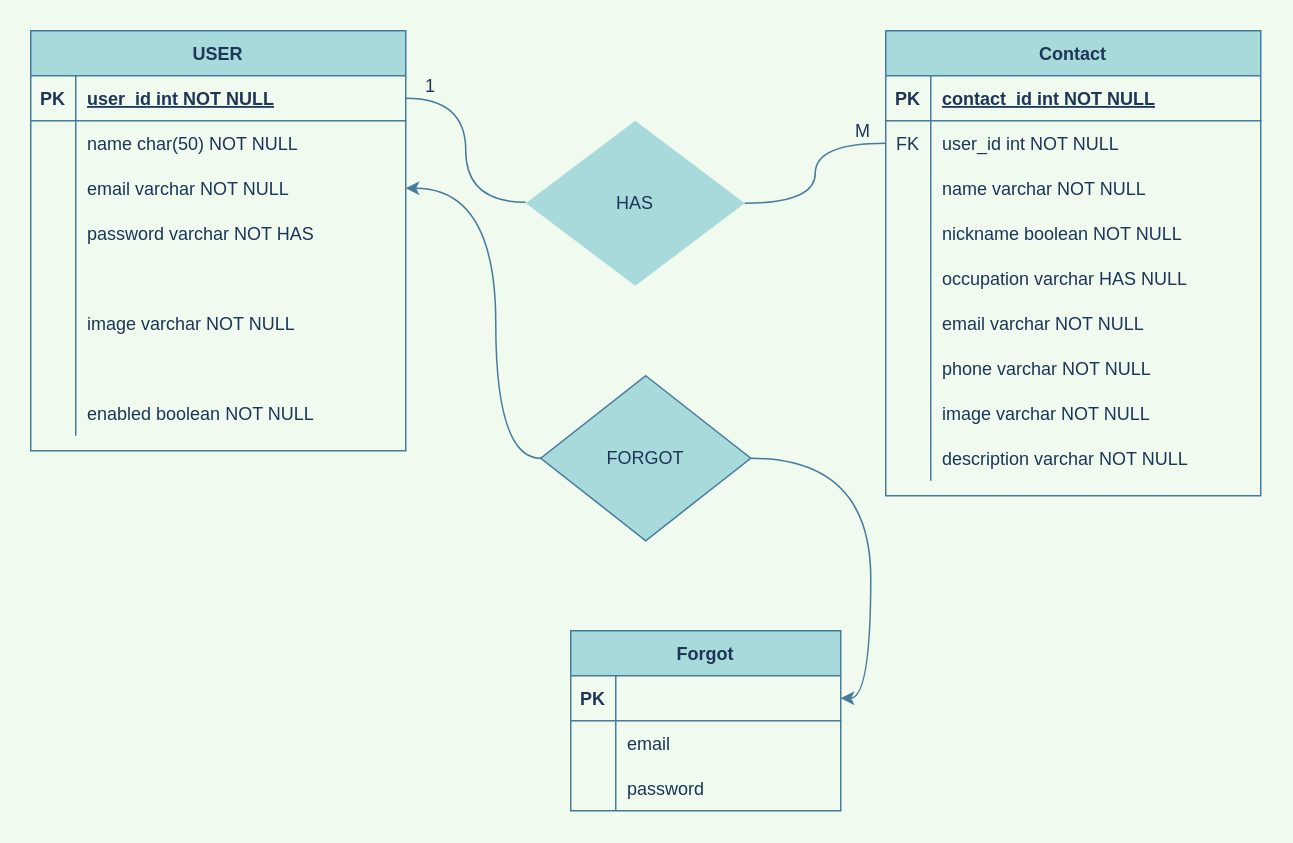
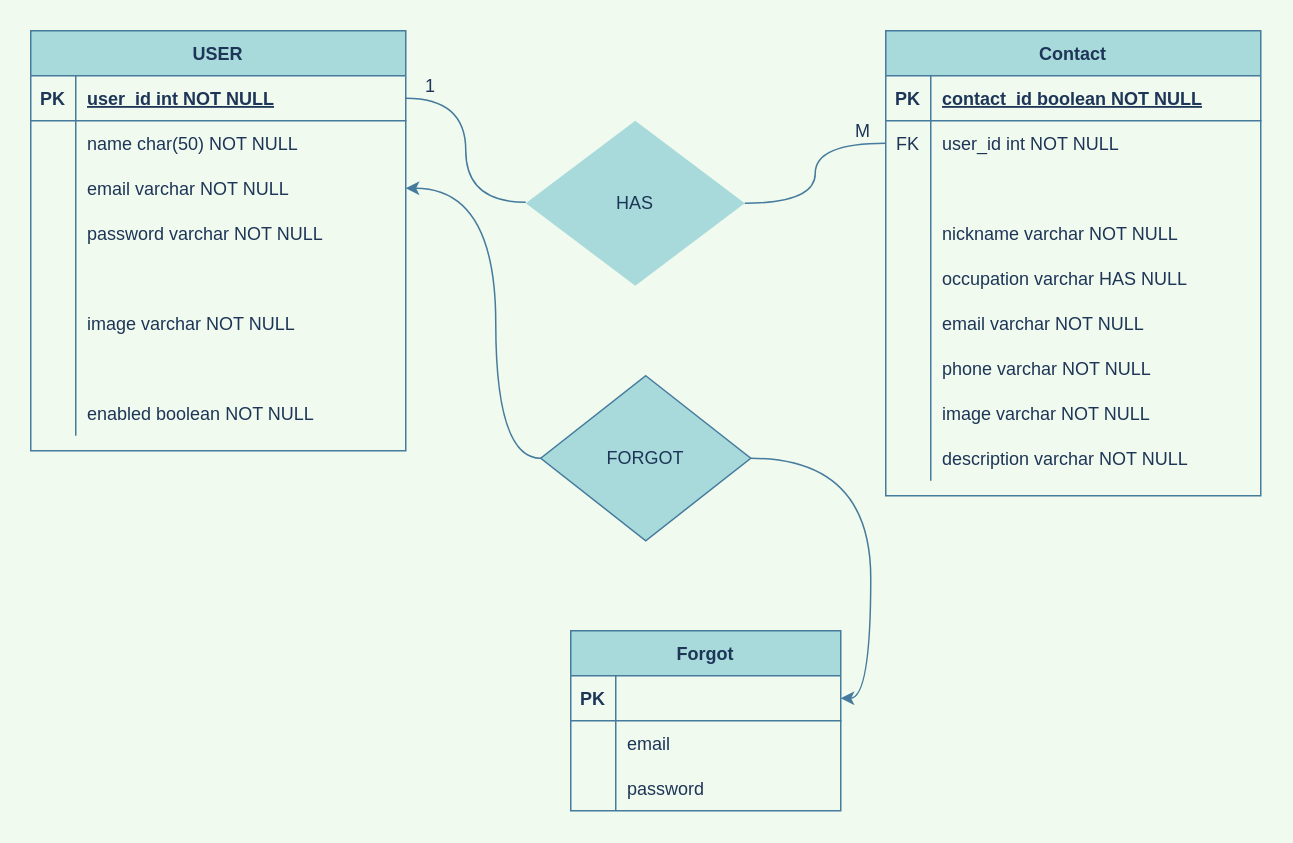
  <mxCell id="0" />
  <mxCell id="1" parent="0" />
  <mxCell id="2" value="Contact" style="shape=table;startSize=30;container=1;collapsible=1;childLayout=tableLayout;fixedRows=1;rowLines=0;fontStyle=1;align=center;resizeLast=1;fillColor=#A8DADC;strokeColor=#457B9D;fontColor=#1D3557;" parent="1" vertex="1"><mxGeometry x="590" y="20" width="250" height="310" as="geometry" /></mxCell>
  <mxCell id="3" value="" style="shape=partialRectangle;collapsible=0;dropTarget=0;pointerEvents=0;fillColor=none;points=[[0,0.5],[1,0.5]];portConstraint=eastwest;top=0;left=0;right=0;bottom=1;strokeColor=#457B9D;fontColor=#1D3557;" parent="2" vertex="1"><mxGeometry y="30" width="250" height="30" as="geometry" /></mxCell>
  <mxCell id="4" value="PK" style="shape=partialRectangle;overflow=hidden;connectable=0;fillColor=none;top=0;left=0;bottom=0;right=0;fontStyle=1;strokeColor=#457B9D;fontColor=#1D3557;" parent="3" vertex="1"><mxGeometry width="30" height="30" as="geometry" /></mxCell>
- <mxCell id="5" value="contact_id int NOT NULL " style="shape=partialRectangle;overflow=hidden;connectable=0;fillColor=none;top=0;left=0;bottom=0;right=0;align=left;spacingLeft=6;fontStyle=5;strokeColor=#457B9D;fontColor=#1D3557;" parent="3" vertex="1"><mxGeometry x="30" width="220" height="30" as="geometry" /></mxCell>
+ <mxCell id="5" value="contact_id boolean NOT NULL " style="shape=partialRectangle;overflow=hidden;connectable=0;fillColor=none;top=0;left=0;bottom=0;right=0;align=left;spacingLeft=6;fontStyle=5;strokeColor=#457B9D;fontColor=#1D3557;" parent="3" vertex="1"><mxGeometry x="30" width="220" height="30" as="geometry" /></mxCell>
  <mxCell id="6" value="" style="shape=partialRectangle;collapsible=0;dropTarget=0;pointerEvents=0;fillColor=none;points=[[0,0.5],[1,0.5]];portConstraint=eastwest;top=0;left=0;right=0;bottom=0;strokeColor=#457B9D;fontColor=#1D3557;" parent="2" vertex="1"><mxGeometry y="60" width="250" height="30" as="geometry" /></mxCell>
  <mxCell id="7" value="FK" style="shape=partialRectangle;overflow=hidden;connectable=0;fillColor=none;top=0;left=0;bottom=0;right=0;strokeColor=#457B9D;fontColor=#1D3557;" parent="6" vertex="1"><mxGeometry width="30" height="30" as="geometry" /></mxCell>
  <mxCell id="8" value="user_id int NOT NULL" style="shape=partialRectangle;overflow=hidden;connectable=0;fillColor=none;top=0;left=0;bottom=0;right=0;align=left;spacingLeft=6;strokeColor=#457B9D;fontColor=#1D3557;" parent="6" vertex="1"><mxGeometry x="30" width="220" height="30" as="geometry" /></mxCell>
  <mxCell id="9" value="" style="shape=partialRectangle;collapsible=0;dropTarget=0;pointerEvents=0;fillColor=none;points=[[0,0.5],[1,0.5]];portConstraint=eastwest;top=0;left=0;right=0;bottom=0;strokeColor=#457B9D;fontColor=#1D3557;" parent="2" vertex="1"><mxGeometry y="90" width="250" height="30" as="geometry" /></mxCell>
  <mxCell id="10" value="" style="shape=partialRectangle;overflow=hidden;connectable=0;fillColor=none;top=0;left=0;bottom=0;right=0;strokeColor=#457B9D;fontColor=#1D3557;" parent="9" vertex="1"><mxGeometry width="30" height="30" as="geometry" /></mxCell>
- <mxCell id="11" value="name varchar NOT NULL" style="shape=partialRectangle;overflow=hidden;connectable=0;fillColor=none;top=0;left=0;bottom=0;right=0;align=left;spacingLeft=6;strokeColor=#457B9D;fontColor=#1D3557;" parent="9" vertex="1"><mxGeometry x="30" width="220" height="30" as="geometry" /></mxCell>
  <mxCell id="12" value="" style="shape=partialRectangle;collapsible=0;dropTarget=0;pointerEvents=0;fillColor=none;points=[[0,0.5],[1,0.5]];portConstraint=eastwest;top=0;left=0;right=0;bottom=0;strokeColor=#457B9D;fontColor=#1D3557;" parent="2" vertex="1"><mxGeometry y="120" width="250" height="30" as="geometry" /></mxCell>
  <mxCell id="13" value="" style="shape=partialRectangle;overflow=hidden;connectable=0;fillColor=none;top=0;left=0;bottom=0;right=0;strokeColor=#457B9D;fontColor=#1D3557;" parent="12" vertex="1"><mxGeometry width="30" height="30" as="geometry" /></mxCell>
- <mxCell id="14" value="nickname boolean NOT NULL" style="shape=partialRectangle;overflow=hidden;connectable=0;fillColor=none;top=0;left=0;bottom=0;right=0;align=left;spacingLeft=6;strokeColor=#457B9D;fontColor=#1D3557;" parent="12" vertex="1"><mxGeometry x="30" width="220" height="30" as="geometry" /></mxCell>
+ <mxCell id="14" value="nickname varchar NOT NULL" style="shape=partialRectangle;overflow=hidden;connectable=0;fillColor=none;top=0;left=0;bottom=0;right=0;align=left;spacingLeft=6;strokeColor=#457B9D;fontColor=#1D3557;" parent="12" vertex="1"><mxGeometry x="30" width="220" height="30" as="geometry" /></mxCell>
  <mxCell id="15" value="" style="shape=partialRectangle;collapsible=0;dropTarget=0;pointerEvents=0;fillColor=none;points=[[0,0.5],[1,0.5]];portConstraint=eastwest;top=0;left=0;right=0;bottom=0;strokeColor=#457B9D;fontColor=#1D3557;" parent="2" vertex="1"><mxGeometry y="150" width="250" height="30" as="geometry" /></mxCell>
  <mxCell id="16" value="" style="shape=partialRectangle;overflow=hidden;connectable=0;fillColor=none;top=0;left=0;bottom=0;right=0;strokeColor=#457B9D;fontColor=#1D3557;" parent="15" vertex="1"><mxGeometry width="30" height="30" as="geometry" /></mxCell>
  <mxCell id="17" value="occupation varchar HAS NULL" style="shape=partialRectangle;overflow=hidden;connectable=0;fillColor=none;top=0;left=0;bottom=0;right=0;align=left;spacingLeft=6;strokeColor=#457B9D;fontColor=#1D3557;" parent="15" vertex="1"><mxGeometry x="30" width="220" height="30" as="geometry" /></mxCell>
  <mxCell id="18" value="" style="shape=partialRectangle;collapsible=0;dropTarget=0;pointerEvents=0;fillColor=none;points=[[0,0.5],[1,0.5]];portConstraint=eastwest;top=0;left=0;right=0;bottom=0;strokeColor=#457B9D;fontColor=#1D3557;" parent="2" vertex="1"><mxGeometry y="180" width="250" height="30" as="geometry" /></mxCell>
  <mxCell id="19" value="" style="shape=partialRectangle;overflow=hidden;connectable=0;fillColor=none;top=0;left=0;bottom=0;right=0;strokeColor=#457B9D;fontColor=#1D3557;" parent="18" vertex="1"><mxGeometry width="30" height="30" as="geometry" /></mxCell>
  <mxCell id="20" value="email varchar NOT NULL" style="shape=partialRectangle;overflow=hidden;connectable=0;fillColor=none;top=0;left=0;bottom=0;right=0;align=left;spacingLeft=6;strokeColor=#457B9D;fontColor=#1D3557;" parent="18" vertex="1"><mxGeometry x="30" width="220" height="30" as="geometry" /></mxCell>
  <mxCell id="21" value="" style="shape=partialRectangle;collapsible=0;dropTarget=0;pointerEvents=0;fillColor=none;points=[[0,0.5],[1,0.5]];portConstraint=eastwest;top=0;left=0;right=0;bottom=0;strokeColor=#457B9D;fontColor=#1D3557;" parent="2" vertex="1"><mxGeometry y="210" width="250" height="30" as="geometry" /></mxCell>
  <mxCell id="22" value="" style="shape=partialRectangle;overflow=hidden;connectable=0;fillColor=none;top=0;left=0;bottom=0;right=0;strokeColor=#457B9D;fontColor=#1D3557;" parent="21" vertex="1"><mxGeometry width="30" height="30" as="geometry" /></mxCell>
  <mxCell id="23" value="phone varchar NOT NULL" style="shape=partialRectangle;overflow=hidden;connectable=0;fillColor=none;top=0;left=0;bottom=0;right=0;align=left;spacingLeft=6;strokeColor=#457B9D;fontColor=#1D3557;" parent="21" vertex="1"><mxGeometry x="30" width="220" height="30" as="geometry" /></mxCell>
  <mxCell id="24" value="" style="shape=partialRectangle;collapsible=0;dropTarget=0;pointerEvents=0;fillColor=none;points=[[0,0.5],[1,0.5]];portConstraint=eastwest;top=0;left=0;right=0;bottom=0;strokeColor=#457B9D;fontColor=#1D3557;" parent="2" vertex="1"><mxGeometry y="240" width="250" height="30" as="geometry" /></mxCell>
  <mxCell id="25" value="" style="shape=partialRectangle;overflow=hidden;connectable=0;fillColor=none;top=0;left=0;bottom=0;right=0;strokeColor=#457B9D;fontColor=#1D3557;" parent="24" vertex="1"><mxGeometry width="30" height="30" as="geometry" /></mxCell>
  <mxCell id="26" value="image varchar NOT NULL" style="shape=partialRectangle;overflow=hidden;connectable=0;fillColor=none;top=0;left=0;bottom=0;right=0;align=left;spacingLeft=6;strokeColor=#457B9D;fontColor=#1D3557;" parent="24" vertex="1"><mxGeometry x="30" width="220" height="30" as="geometry" /></mxCell>
  <mxCell id="27" value="" style="shape=partialRectangle;collapsible=0;dropTarget=0;pointerEvents=0;fillColor=none;points=[[0,0.5],[1,0.5]];portConstraint=eastwest;top=0;left=0;right=0;bottom=0;strokeColor=#457B9D;fontColor=#1D3557;" parent="2" vertex="1"><mxGeometry y="270" width="250" height="30" as="geometry" /></mxCell>
  <mxCell id="28" value="" style="shape=partialRectangle;overflow=hidden;connectable=0;fillColor=none;top=0;left=0;bottom=0;right=0;strokeColor=#457B9D;fontColor=#1D3557;" parent="27" vertex="1"><mxGeometry width="30" height="30" as="geometry" /></mxCell>
  <mxCell id="29" value="description varchar NOT NULL" style="shape=partialRectangle;overflow=hidden;connectable=0;fillColor=none;top=0;left=0;bottom=0;right=0;align=left;spacingLeft=6;strokeColor=#457B9D;fontColor=#1D3557;" parent="27" vertex="1"><mxGeometry x="30" width="220" height="30" as="geometry" /></mxCell>
  <mxCell id="30" value="USER" style="shape=table;startSize=30;container=1;collapsible=1;childLayout=tableLayout;fixedRows=1;rowLines=0;fontStyle=1;align=center;resizeLast=1;fillColor=#A8DADC;strokeColor=#457B9D;fontColor=#1D3557;" parent="1" vertex="1"><mxGeometry x="20" y="20" width="250" height="280" as="geometry"><mxRectangle x="120" y="90" width="70" height="30" as="alternateBounds" /></mxGeometry></mxCell>
  <mxCell id="31" value="" style="shape=partialRectangle;collapsible=0;dropTarget=0;pointerEvents=0;fillColor=none;points=[[0,0.5],[1,0.5]];portConstraint=eastwest;top=0;left=0;right=0;bottom=1;strokeColor=#457B9D;fontColor=#1D3557;" parent="30" vertex="1"><mxGeometry y="30" width="250" height="30" as="geometry" /></mxCell>
  <mxCell id="32" value="PK" style="shape=partialRectangle;overflow=hidden;connectable=0;fillColor=none;top=0;left=0;bottom=0;right=0;fontStyle=1;strokeColor=#457B9D;fontColor=#1D3557;" parent="31" vertex="1"><mxGeometry width="30" height="30" as="geometry" /></mxCell>
  <mxCell id="33" value="user_id int NOT NULL " style="shape=partialRectangle;overflow=hidden;connectable=0;fillColor=none;top=0;left=0;bottom=0;right=0;align=left;spacingLeft=6;fontStyle=5;strokeColor=#457B9D;fontColor=#1D3557;" parent="31" vertex="1"><mxGeometry x="30" width="220" height="30" as="geometry" /></mxCell>
  <mxCell id="34" value="" style="shape=partialRectangle;collapsible=0;dropTarget=0;pointerEvents=0;fillColor=none;points=[[0,0.5],[1,0.5]];portConstraint=eastwest;top=0;left=0;right=0;bottom=0;strokeColor=#457B9D;fontColor=#1D3557;" parent="30" vertex="1"><mxGeometry y="60" width="250" height="30" as="geometry" /></mxCell>
  <mxCell id="35" value="" style="shape=partialRectangle;overflow=hidden;connectable=0;fillColor=none;top=0;left=0;bottom=0;right=0;strokeColor=#457B9D;fontColor=#1D3557;" parent="34" vertex="1"><mxGeometry width="30" height="30" as="geometry" /></mxCell>
  <mxCell id="36" value="name char(50) NOT NULL" style="shape=partialRectangle;overflow=hidden;connectable=0;fillColor=none;top=0;left=0;bottom=0;right=0;align=left;spacingLeft=6;strokeColor=#457B9D;fontColor=#1D3557;" parent="34" vertex="1"><mxGeometry x="30" width="220" height="30" as="geometry" /></mxCell>
  <mxCell id="37" value="" style="shape=partialRectangle;collapsible=0;dropTarget=0;pointerEvents=0;fillColor=none;points=[[0,0.5],[1,0.5]];portConstraint=eastwest;top=0;left=0;right=0;bottom=0;strokeColor=#457B9D;fontColor=#1D3557;" parent="30" vertex="1"><mxGeometry y="90" width="250" height="30" as="geometry" /></mxCell>
  <mxCell id="38" value="" style="shape=partialRectangle;overflow=hidden;connectable=0;fillColor=none;top=0;left=0;bottom=0;right=0;strokeColor=#457B9D;fontColor=#1D3557;" parent="37" vertex="1"><mxGeometry width="30" height="30" as="geometry" /></mxCell>
  <mxCell id="39" value="email varchar NOT NULL" style="shape=partialRectangle;overflow=hidden;connectable=0;fillColor=none;top=0;left=0;bottom=0;right=0;align=left;spacingLeft=6;strokeColor=#457B9D;fontColor=#1D3557;" parent="37" vertex="1"><mxGeometry x="30" width="220" height="30" as="geometry" /></mxCell>
  <mxCell id="40" value="" style="shape=partialRectangle;collapsible=0;dropTarget=0;pointerEvents=0;fillColor=none;points=[[0,0.5],[1,0.5]];portConstraint=eastwest;top=0;left=0;right=0;bottom=0;strokeColor=#457B9D;fontColor=#1D3557;" parent="30" vertex="1"><mxGeometry y="120" width="250" height="30" as="geometry" /></mxCell>
  <mxCell id="41" value="" style="shape=partialRectangle;overflow=hidden;connectable=0;fillColor=none;top=0;left=0;bottom=0;right=0;strokeColor=#457B9D;fontColor=#1D3557;" parent="40" vertex="1"><mxGeometry width="30" height="30" as="geometry" /></mxCell>
- <mxCell id="42" value="password varchar NOT HAS" style="shape=partialRectangle;overflow=hidden;connectable=0;fillColor=none;top=0;left=0;bottom=0;right=0;align=left;spacingLeft=6;strokeColor=#457B9D;fontColor=#1D3557;" parent="40" vertex="1"><mxGeometry x="30" width="220" height="30" as="geometry" /></mxCell>
+ <mxCell id="42" value="password varchar NOT NULL" style="shape=partialRectangle;overflow=hidden;connectable=0;fillColor=none;top=0;left=0;bottom=0;right=0;align=left;spacingLeft=6;strokeColor=#457B9D;fontColor=#1D3557;" parent="40" vertex="1"><mxGeometry x="30" width="220" height="30" as="geometry" /></mxCell>
  <mxCell id="43" value="" style="shape=partialRectangle;collapsible=0;dropTarget=0;pointerEvents=0;fillColor=none;points=[[0,0.5],[1,0.5]];portConstraint=eastwest;top=0;left=0;right=0;bottom=0;strokeColor=#457B9D;fontColor=#1D3557;" parent="30" vertex="1"><mxGeometry y="150" width="250" height="30" as="geometry" /></mxCell>
  <mxCell id="44" value="" style="shape=partialRectangle;overflow=hidden;connectable=0;fillColor=none;top=0;left=0;bottom=0;right=0;strokeColor=#457B9D;fontColor=#1D3557;" parent="43" vertex="1"><mxGeometry width="30" height="30" as="geometry" /></mxCell>
  <mxCell id="45" value="" style="shape=partialRectangle;collapsible=0;dropTarget=0;pointerEvents=0;fillColor=none;points=[[0,0.5],[1,0.5]];portConstraint=eastwest;top=0;left=0;right=0;bottom=0;strokeColor=#457B9D;fontColor=#1D3557;" parent="30" vertex="1"><mxGeometry y="180" width="250" height="30" as="geometry" /></mxCell>
  <mxCell id="46" value="" style="shape=partialRectangle;overflow=hidden;connectable=0;fillColor=none;top=0;left=0;bottom=0;right=0;strokeColor=#457B9D;fontColor=#1D3557;" parent="45" vertex="1"><mxGeometry width="30" height="30" as="geometry" /></mxCell>
  <mxCell id="47" value="image varchar NOT NULL" style="shape=partialRectangle;overflow=hidden;connectable=0;fillColor=none;top=0;left=0;bottom=0;right=0;align=left;spacingLeft=6;strokeColor=#457B9D;fontColor=#1D3557;" parent="45" vertex="1"><mxGeometry x="30" width="220" height="30" as="geometry" /></mxCell>
  <mxCell id="48" value="" style="shape=partialRectangle;collapsible=0;dropTarget=0;pointerEvents=0;fillColor=none;points=[[0,0.5],[1,0.5]];portConstraint=eastwest;top=0;left=0;right=0;bottom=0;strokeColor=#457B9D;fontColor=#1D3557;" parent="30" vertex="1"><mxGeometry y="210" width="250" height="30" as="geometry" /></mxCell>
  <mxCell id="49" value="" style="shape=partialRectangle;overflow=hidden;connectable=0;fillColor=none;top=0;left=0;bottom=0;right=0;strokeColor=#457B9D;fontColor=#1D3557;" parent="48" vertex="1"><mxGeometry width="30" height="30" as="geometry" /></mxCell>
  <mxCell id="50" value="" style="shape=partialRectangle;collapsible=0;dropTarget=0;pointerEvents=0;fillColor=none;points=[[0,0.5],[1,0.5]];portConstraint=eastwest;top=0;left=0;right=0;bottom=0;strokeColor=#457B9D;fontColor=#1D3557;" parent="30" vertex="1"><mxGeometry y="240" width="250" height="30" as="geometry" /></mxCell>
  <mxCell id="51" value="" style="shape=partialRectangle;overflow=hidden;connectable=0;fillColor=none;top=0;left=0;bottom=0;right=0;strokeColor=#457B9D;fontColor=#1D3557;" parent="50" vertex="1"><mxGeometry width="30" height="30" as="geometry" /></mxCell>
  <mxCell id="52" value="enabled boolean NOT NULL" style="shape=partialRectangle;overflow=hidden;connectable=0;fillColor=none;top=0;left=0;bottom=0;right=0;align=left;spacingLeft=6;strokeColor=#457B9D;fontColor=#1D3557;" parent="50" vertex="1"><mxGeometry x="30" width="220" height="30" as="geometry" /></mxCell>
  <mxCell id="53" value="HAS" style="shape=rhombus;perimeter=rhombusPerimeter;whiteSpace=wrap;html=1;align=center;fillColor=#A8DADC;strokeColor=none;rounded=0;shadow=0;sketch=0;fontColor=#1D3557;" parent="1" vertex="1"><mxGeometry x="350" y="80" width="146" height="110" as="geometry" /></mxCell>
  <mxCell id="54" value="" style="endArrow=none;html=1;rounded=0;fontColor=#1D3557;strokeColor=#457B9D;fillColor=#A8DADC;edgeStyle=orthogonalEdgeStyle;curved=1;entryX=1;entryY=0.5;entryDx=0;entryDy=0;labelBackgroundColor=#F1FAEE;" parent="1" target="31" edge="1"><mxGeometry relative="1" as="geometry"><mxPoint x="350" y="134.41" as="sourcePoint" /><mxPoint x="280" y="65" as="targetPoint" /><Array as="points"><mxPoint x="310" y="134" /><mxPoint x="310" y="65" /></Array></mxGeometry></mxCell>
  <mxCell id="55" value="1" style="resizable=0;html=1;align=right;verticalAlign=bottom;fillColor=#A8DADC;strokeColor=#457B9D;fontColor=#1D3557;" parent="54" connectable="0" vertex="1"><mxGeometry x="1" relative="1" as="geometry"><mxPoint x="20" as="offset" /></mxGeometry></mxCell>
  <mxCell id="56" value="" style="endArrow=none;html=1;rounded=0;fontColor=#1D3557;strokeColor=#457B9D;fillColor=#A8DADC;exitX=1;exitY=0.5;exitDx=0;exitDy=0;entryX=0;entryY=0.5;entryDx=0;entryDy=0;edgeStyle=orthogonalEdgeStyle;curved=1;labelBackgroundColor=#F1FAEE;" parent="1" source="53" target="6" edge="1"><mxGeometry relative="1" as="geometry"><mxPoint x="420" y="150" as="sourcePoint" /><mxPoint x="580" y="150" as="targetPoint" /></mxGeometry></mxCell>
  <mxCell id="57" value="M" style="resizable=0;html=1;align=right;verticalAlign=bottom;fillColor=#A8DADC;strokeColor=#457B9D;fontColor=#1D3557;" parent="56" connectable="0" vertex="1"><mxGeometry x="1" relative="1" as="geometry"><mxPoint x="-10" as="offset" /></mxGeometry></mxCell>
  <mxCell id="58" value="Forgot" style="shape=table;startSize=30;container=1;collapsible=1;childLayout=tableLayout;fixedRows=1;rowLines=0;fontStyle=1;align=center;resizeLast=1;fillColor=#A8DADC;strokeColor=#457B9D;fontColor=#1D3557;" vertex="1" parent="1"><mxGeometry x="380" y="420" width="180" height="120" as="geometry" /></mxCell>
  <mxCell id="59" value="" style="shape=partialRectangle;collapsible=0;dropTarget=0;pointerEvents=0;fillColor=none;top=0;left=0;bottom=1;right=0;points=[[0,0.5],[1,0.5]];portConstraint=eastwest;strokeColor=#457B9D;fontColor=#1D3557;" vertex="1" parent="58"><mxGeometry y="30" width="180" height="30" as="geometry" /></mxCell>
  <mxCell id="60" value="PK" style="shape=partialRectangle;connectable=0;fillColor=none;top=0;left=0;bottom=0;right=0;fontStyle=1;overflow=hidden;strokeColor=#457B9D;fontColor=#1D3557;" vertex="1" parent="59"><mxGeometry width="30" height="30" as="geometry" /></mxCell>
  <mxCell id="61" value="" style="shape=partialRectangle;collapsible=0;dropTarget=0;pointerEvents=0;fillColor=none;top=0;left=0;bottom=0;right=0;points=[[0,0.5],[1,0.5]];portConstraint=eastwest;strokeColor=#457B9D;fontColor=#1D3557;" vertex="1" parent="58"><mxGeometry y="60" width="180" height="30" as="geometry" /></mxCell>
  <mxCell id="62" value="" style="shape=partialRectangle;connectable=0;fillColor=none;top=0;left=0;bottom=0;right=0;editable=1;overflow=hidden;strokeColor=#457B9D;fontColor=#1D3557;" vertex="1" parent="61"><mxGeometry width="30" height="30" as="geometry" /></mxCell>
  <mxCell id="63" value="email" style="shape=partialRectangle;connectable=0;fillColor=none;top=0;left=0;bottom=0;right=0;align=left;spacingLeft=6;overflow=hidden;strokeColor=#457B9D;fontColor=#1D3557;" vertex="1" parent="61"><mxGeometry x="30" width="150" height="30" as="geometry" /></mxCell>
  <mxCell id="64" value="" style="shape=partialRectangle;collapsible=0;dropTarget=0;pointerEvents=0;fillColor=none;top=0;left=0;bottom=0;right=0;points=[[0,0.5],[1,0.5]];portConstraint=eastwest;strokeColor=#457B9D;fontColor=#1D3557;" vertex="1" parent="58"><mxGeometry y="90" width="180" height="30" as="geometry" /></mxCell>
  <mxCell id="65" value="" style="shape=partialRectangle;connectable=0;fillColor=none;top=0;left=0;bottom=0;right=0;editable=1;overflow=hidden;strokeColor=#457B9D;fontColor=#1D3557;" vertex="1" parent="64"><mxGeometry width="30" height="30" as="geometry" /></mxCell>
  <mxCell id="66" value="password" style="shape=partialRectangle;connectable=0;fillColor=none;top=0;left=0;bottom=0;right=0;align=left;spacingLeft=6;overflow=hidden;strokeColor=#457B9D;fontColor=#1D3557;" vertex="1" parent="64"><mxGeometry x="30" width="150" height="30" as="geometry" /></mxCell>
  <mxCell id="67" style="edgeStyle=orthogonalEdgeStyle;curved=1;rounded=1;sketch=0;orthogonalLoop=1;jettySize=auto;html=1;exitX=1;exitY=0.5;exitDx=0;exitDy=0;entryX=1;entryY=0.5;entryDx=0;entryDy=0;fontColor=#1D3557;strokeColor=#457B9D;fillColor=#A8DADC;" edge="1" parent="1" source="69" target="59"><mxGeometry relative="1" as="geometry" /></mxCell>
  <mxCell id="68" style="edgeStyle=orthogonalEdgeStyle;curved=1;rounded=1;sketch=0;orthogonalLoop=1;jettySize=auto;html=1;fontColor=#1D3557;strokeColor=#457B9D;fillColor=#A8DADC;" edge="1" parent="1" source="69" target="37"><mxGeometry relative="1" as="geometry"><Array as="points"><mxPoint x="330" y="305" /><mxPoint x="330" y="125" /></Array></mxGeometry></mxCell>
  <mxCell id="69" value="FORGOT" style="shape=rhombus;perimeter=rhombusPerimeter;whiteSpace=wrap;html=1;align=center;rounded=0;sketch=0;fontColor=#1D3557;strokeColor=#457B9D;fillColor=#A8DADC;" vertex="1" parent="1"><mxGeometry x="360" y="250" width="140" height="110" as="geometry" /></mxCell>
